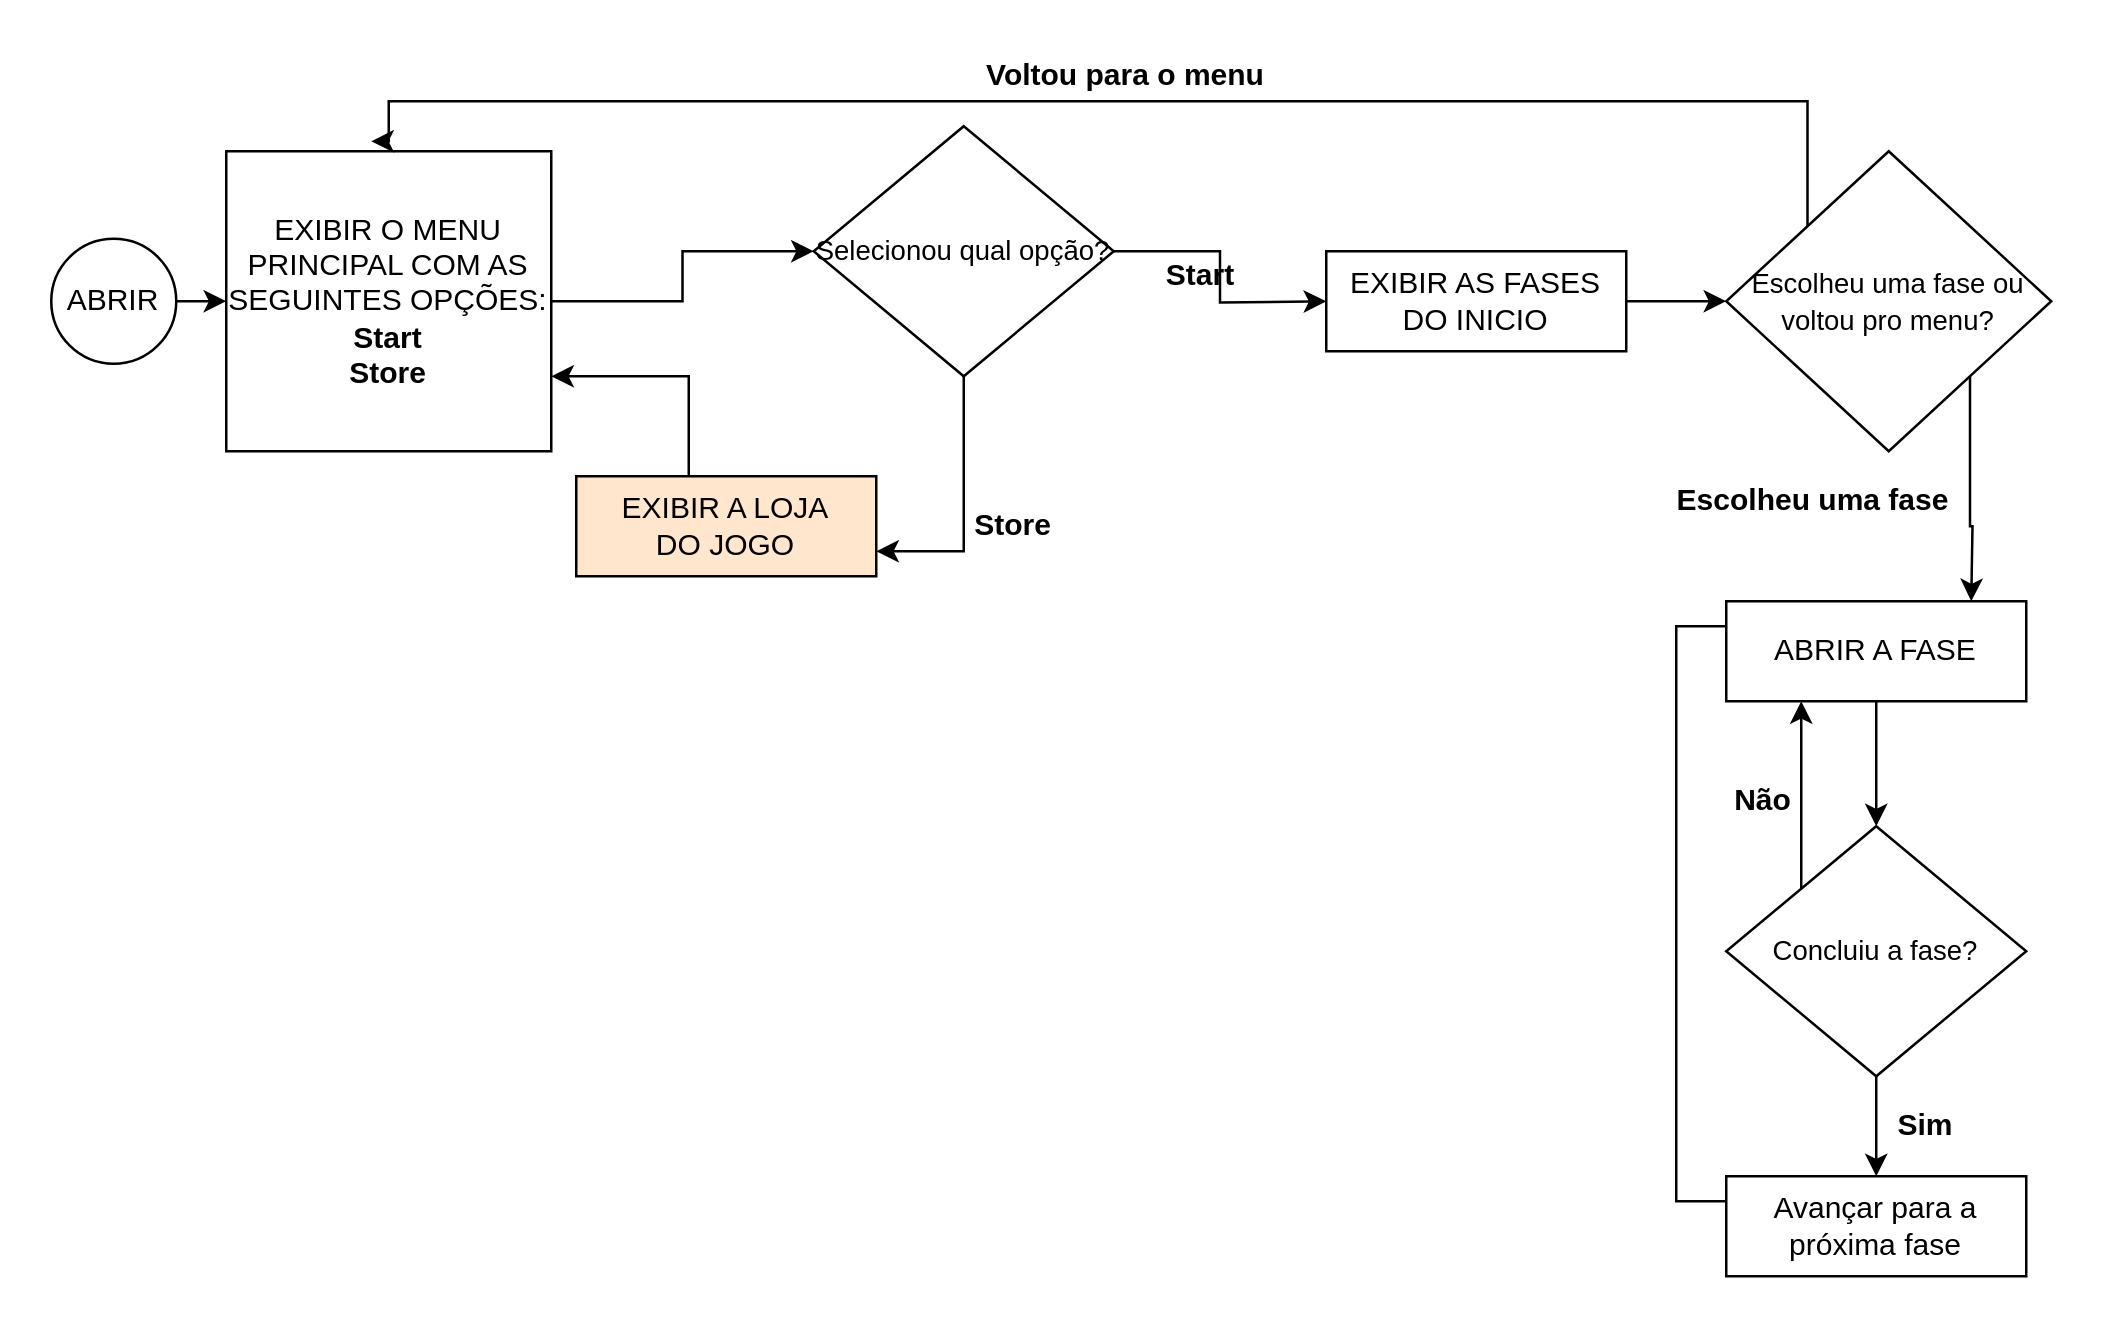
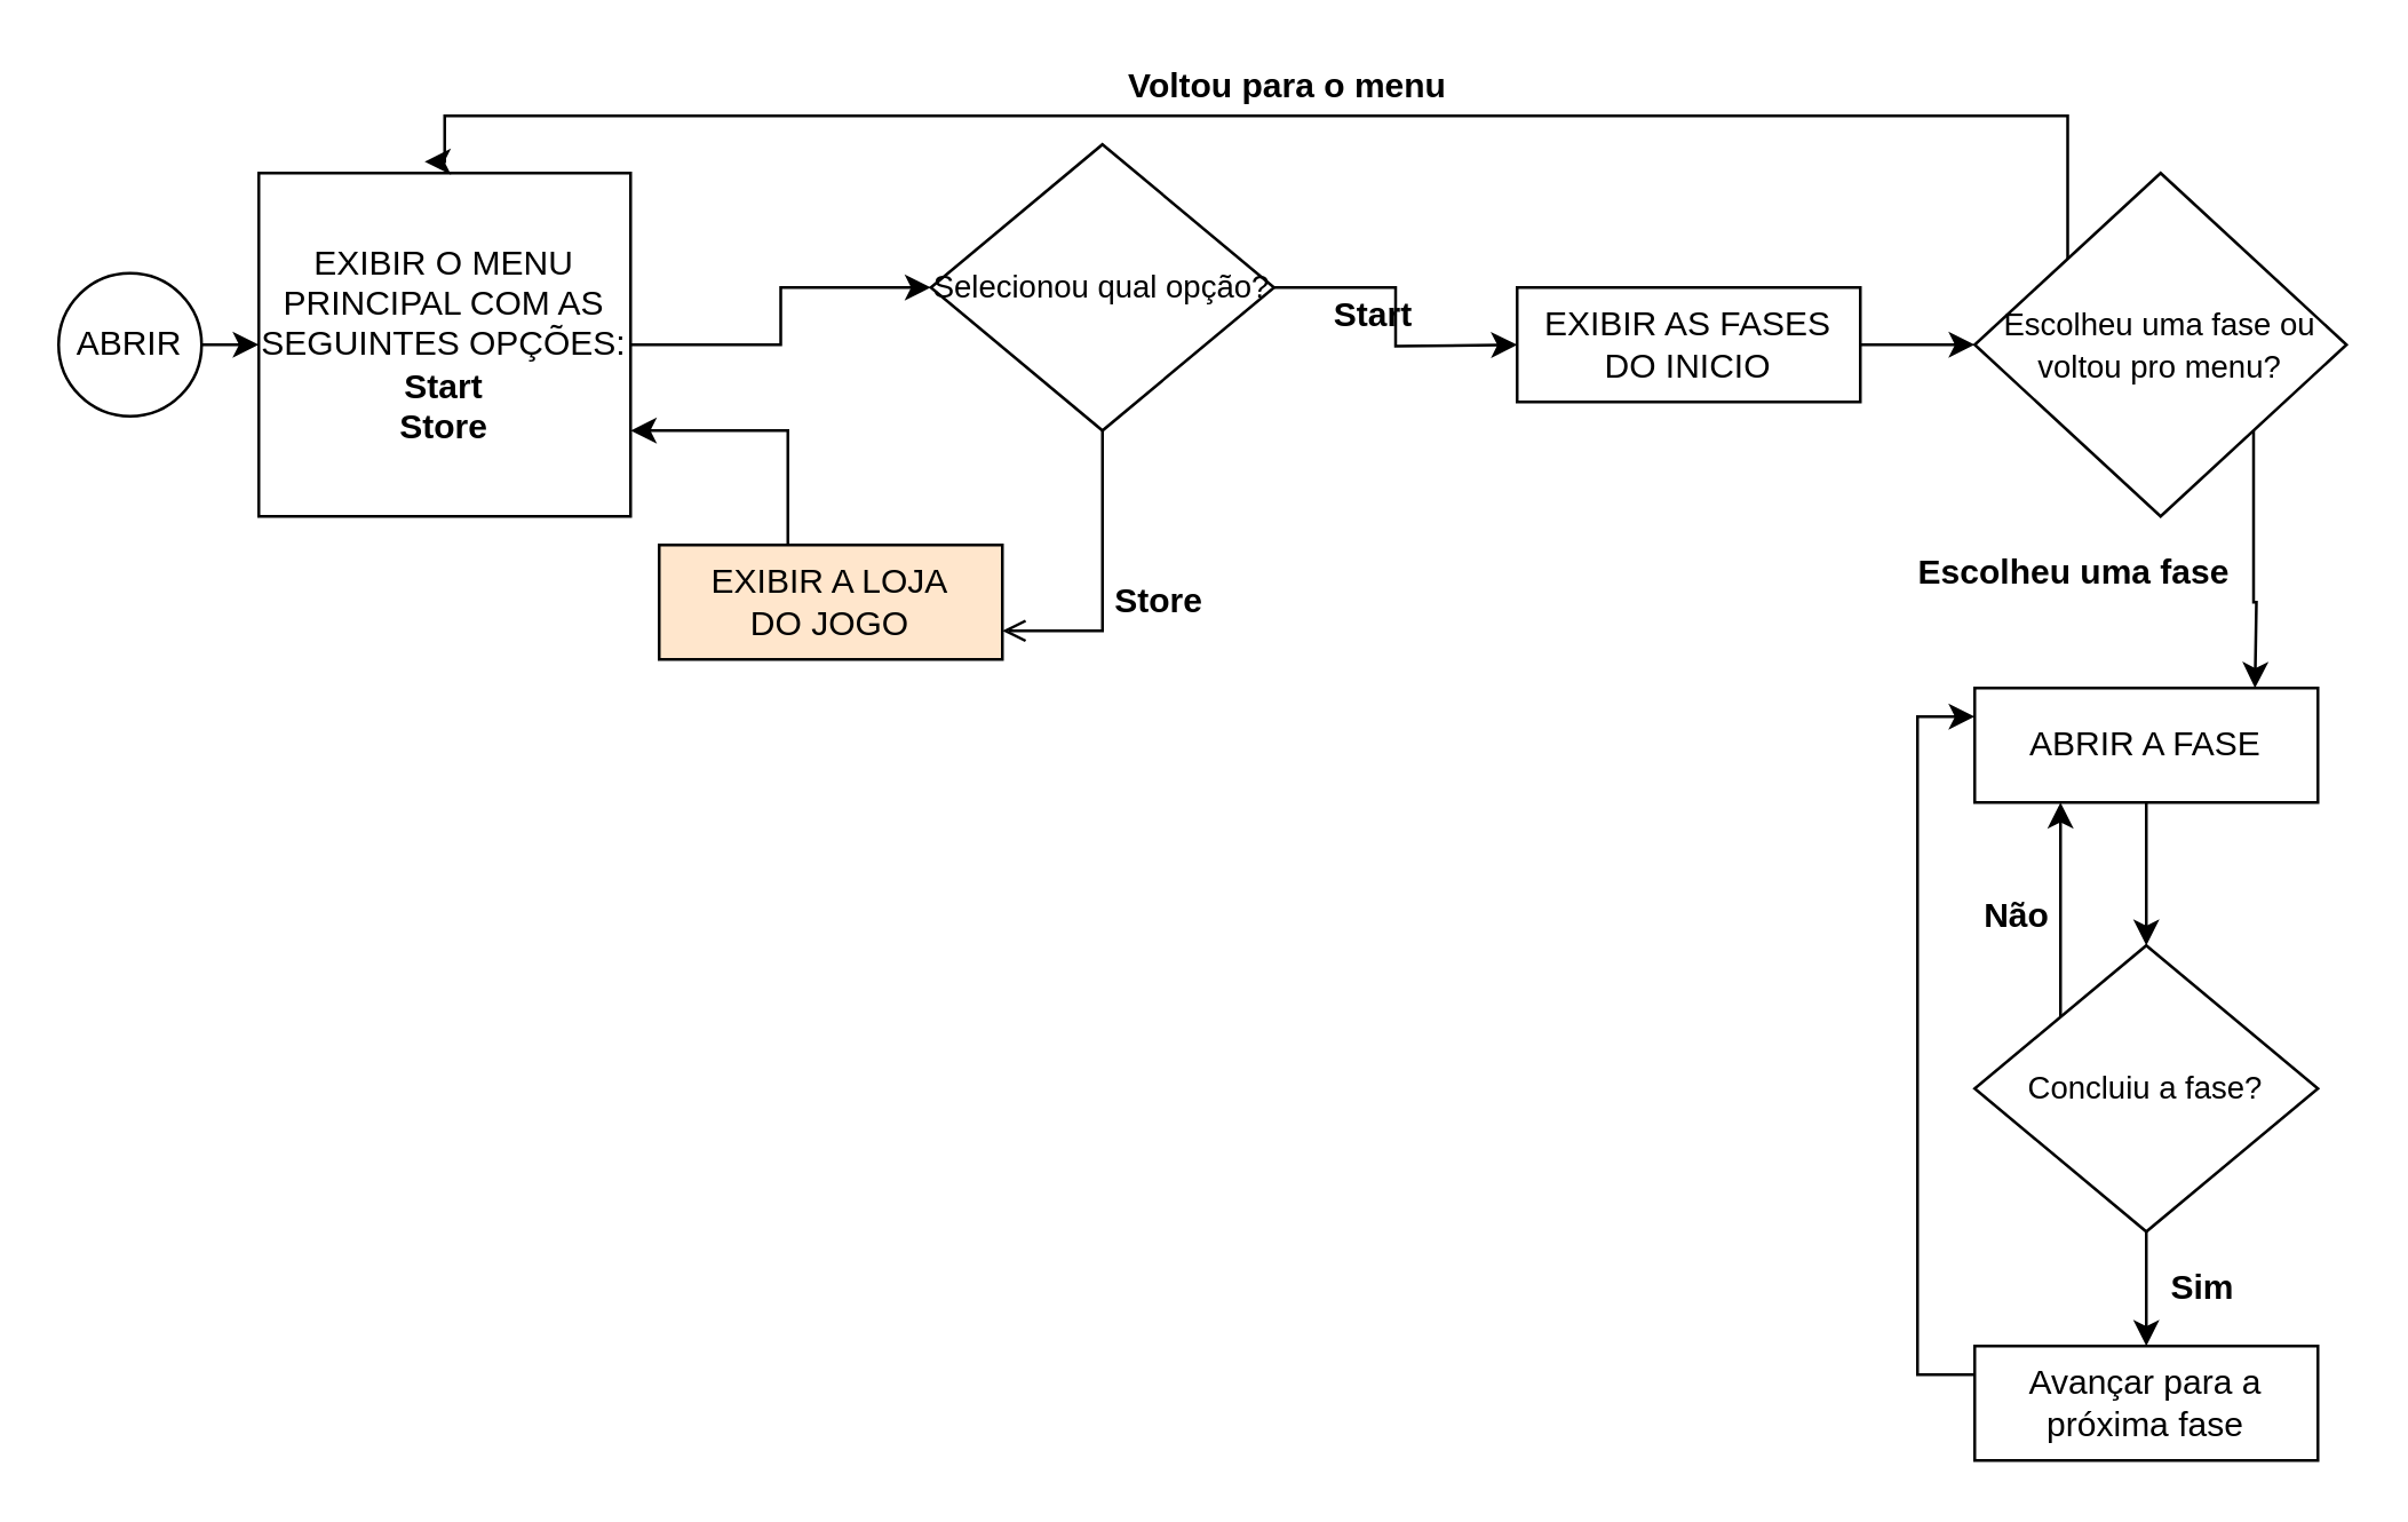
  <mxCell id="0" />
  <mxCell id="1" parent="0" />
  <mxCell id="2" value="" style="edgeStyle=orthogonalEdgeStyle;rounded=0;orthogonalLoop=1;jettySize=auto;html=1;exitX=1;exitY=0.5;exitDx=0;exitDy=0;entryX=0;entryY=0.5;entryDx=0;entryDy=0;" edge="1" parent="1" source="3" target="5"><mxGeometry relative="1" as="geometry"><mxPoint x="120" y="100" as="sourcePoint" /><mxPoint x="200" y="100" as="targetPoint" /></mxGeometry></mxCell>
  <mxCell id="3" value="ABRIR" style="ellipse;whiteSpace=wrap;html=1;aspect=fixed;" vertex="1" parent="1"><mxGeometry x="20" y="95" width="50" height="50" as="geometry" /></mxCell>
  <mxCell id="4" style="edgeStyle=orthogonalEdgeStyle;rounded=0;orthogonalLoop=1;jettySize=auto;html=1;entryX=0;entryY=0.5;entryDx=0;entryDy=0;" edge="1" parent="1" source="5" target="8"><mxGeometry relative="1" as="geometry" /></mxCell>
  <mxCell id="5" value="EXIBIR O MENU PRINCIPAL COM AS SEGUINTES OPÇÕES:&lt;br&gt;&lt;b&gt;Start&lt;br&gt;Store&lt;/b&gt;&lt;br&gt;" style="rounded=0;whiteSpace=wrap;html=1;" vertex="1" parent="1"><mxGeometry x="90" y="60" width="130" height="120" as="geometry" /></mxCell>
  <mxCell id="6" style="edgeStyle=orthogonalEdgeStyle;rounded=0;orthogonalLoop=1;jettySize=auto;html=1;" edge="1" parent="1" source="8"><mxGeometry relative="1" as="geometry"><mxPoint x="530" y="120" as="targetPoint" /></mxGeometry></mxCell>
- <mxCell id="7" style="edgeStyle=orthogonalEdgeStyle;rounded=0;orthogonalLoop=1;jettySize=auto;html=1;exitX=0.5;exitY=1;exitDx=0;exitDy=0;entryX=1;entryY=0.75;entryDx=0;entryDy=0;" edge="1" parent="1" source="8" target="27"><mxGeometry relative="1" as="geometry"><Array as="points"><mxPoint x="385" y="220" /></Array></mxGeometry></mxCell>
+ <mxCell id="7" style="edgeStyle=orthogonalEdgeStyle;rounded=0;orthogonalLoop=1;jettySize=auto;html=1;exitX=0.5;exitY=1;exitDx=0;exitDy=0;entryX=1;entryY=0.75;entryDx=0;entryDy=0;endArrow=open;" edge="1" parent="1" source="8" target="27"><mxGeometry relative="1" as="geometry"><Array as="points"><mxPoint x="385" y="220" /></Array></mxGeometry></mxCell>
  <mxCell id="8" value="&lt;font style=&quot;font-size: 11px&quot;&gt;Selecionou qual opção?&lt;/font&gt;" style="rhombus;whiteSpace=wrap;html=1;" vertex="1" parent="1"><mxGeometry x="325" y="50" width="120" height="100" as="geometry" /></mxCell>
  <mxCell id="9" value="&lt;b&gt;Start&lt;/b&gt;&lt;br&gt;" style="text;html=1;strokeColor=none;fillColor=none;align=center;verticalAlign=middle;whiteSpace=wrap;rounded=0;" vertex="1" parent="1"><mxGeometry x="460" y="100" width="40" height="20" as="geometry" /></mxCell>
  <mxCell id="10" value="" style="edgeStyle=orthogonalEdgeStyle;rounded=0;orthogonalLoop=1;jettySize=auto;html=1;" edge="1" parent="1" source="11" target="14"><mxGeometry relative="1" as="geometry" /></mxCell>
  <mxCell id="11" value="EXIBIR AS FASES DO INICIO&lt;br&gt;" style="rounded=0;whiteSpace=wrap;html=1;" vertex="1" parent="1"><mxGeometry x="530" y="100" width="120" height="40" as="geometry" /></mxCell>
  <mxCell id="12" style="edgeStyle=orthogonalEdgeStyle;rounded=0;orthogonalLoop=1;jettySize=auto;html=1;exitX=0;exitY=0;exitDx=0;exitDy=0;entryX=0.446;entryY=-0.033;entryDx=0;entryDy=0;entryPerimeter=0;" edge="1" parent="1" source="14" target="5"><mxGeometry relative="1" as="geometry"><Array as="points"><mxPoint x="723" y="40" /><mxPoint x="155" y="40" /><mxPoint x="155" y="56" /></Array></mxGeometry></mxCell>
  <mxCell id="13" style="edgeStyle=orthogonalEdgeStyle;rounded=0;orthogonalLoop=1;jettySize=auto;html=1;exitX=1;exitY=1;exitDx=0;exitDy=0;" edge="1" parent="1" source="14"><mxGeometry relative="1" as="geometry"><mxPoint x="788" y="240" as="targetPoint" /></mxGeometry></mxCell>
  <mxCell id="14" value="&lt;span style=&quot;font-size: 11px&quot;&gt;Escolheu uma fase ou voltou pro menu?&lt;/span&gt;" style="rhombus;whiteSpace=wrap;html=1;" vertex="1" parent="1"><mxGeometry x="690" y="60" width="130" height="120" as="geometry" /></mxCell>
  <mxCell id="15" value="&lt;b&gt;Voltou para o menu&lt;/b&gt;&lt;br&gt;" style="text;html=1;strokeColor=none;fillColor=none;align=center;verticalAlign=middle;whiteSpace=wrap;rounded=0;" vertex="1" parent="1"><mxGeometry x="385" y="20" width="130" height="20" as="geometry" /></mxCell>
  <mxCell id="16" value="&lt;b&gt;Escolheu uma fase&lt;/b&gt;&lt;br&gt;" style="text;html=1;strokeColor=none;fillColor=none;align=center;verticalAlign=middle;whiteSpace=wrap;rounded=0;" vertex="1" parent="1"><mxGeometry x="660" y="190" width="130" height="20" as="geometry" /></mxCell>
  <mxCell id="17" style="edgeStyle=orthogonalEdgeStyle;rounded=0;orthogonalLoop=1;jettySize=auto;html=1;exitX=0.5;exitY=1;exitDx=0;exitDy=0;" edge="1" parent="1" source="18" target="21"><mxGeometry relative="1" as="geometry" /></mxCell>
  <mxCell id="18" value="ABRIR A FASE&lt;br&gt;" style="rounded=0;whiteSpace=wrap;html=1;" vertex="1" parent="1"><mxGeometry x="690" y="240" width="120" height="40" as="geometry" /></mxCell>
  <mxCell id="19" style="edgeStyle=orthogonalEdgeStyle;rounded=0;orthogonalLoop=1;jettySize=auto;html=1;exitX=0.5;exitY=1;exitDx=0;exitDy=0;" edge="1" parent="1" source="21" target="23"><mxGeometry relative="1" as="geometry" /></mxCell>
  <mxCell id="20" style="edgeStyle=orthogonalEdgeStyle;rounded=0;orthogonalLoop=1;jettySize=auto;html=1;exitX=0;exitY=0;exitDx=0;exitDy=0;entryX=0.25;entryY=1;entryDx=0;entryDy=0;" edge="1" parent="1" source="21" target="18"><mxGeometry relative="1" as="geometry" /></mxCell>
  <mxCell id="21" value="&lt;span style=&quot;font-size: 11px&quot;&gt;Concluiu a fase?&lt;/span&gt;" style="rhombus;whiteSpace=wrap;html=1;" vertex="1" parent="1"><mxGeometry x="690" y="330" width="120" height="100" as="geometry" /></mxCell>
- <mxCell id="22" style="edgeStyle=orthogonalEdgeStyle;rounded=0;orthogonalLoop=1;jettySize=auto;html=1;exitX=0;exitY=0.25;exitDx=0;exitDy=0;entryX=0;entryY=0.25;entryDx=0;entryDy=0;endArrow=none;" edge="1" parent="1" source="23" target="18"><mxGeometry relative="1" as="geometry" /></mxCell>
+ <mxCell id="22" style="edgeStyle=orthogonalEdgeStyle;rounded=0;orthogonalLoop=1;jettySize=auto;html=1;exitX=0;exitY=0.25;exitDx=0;exitDy=0;entryX=0;entryY=0.25;entryDx=0;entryDy=0;" edge="1" parent="1" source="23" target="18"><mxGeometry relative="1" as="geometry" /></mxCell>
  <mxCell id="23" value="Avançar para a próxima fase&lt;br&gt;" style="rounded=0;whiteSpace=wrap;html=1;" vertex="1" parent="1"><mxGeometry x="690" y="470" width="120" height="40" as="geometry" /></mxCell>
  <mxCell id="24" value="&lt;b&gt;Não&lt;/b&gt;&lt;br&gt;" style="text;html=1;strokeColor=none;fillColor=none;align=center;verticalAlign=middle;whiteSpace=wrap;rounded=0;" vertex="1" parent="1"><mxGeometry x="690" y="310" width="30" height="20" as="geometry" /></mxCell>
  <mxCell id="25" value="&lt;b&gt;Sim&lt;/b&gt;&lt;br&gt;" style="text;html=1;strokeColor=none;fillColor=none;align=center;verticalAlign=middle;whiteSpace=wrap;rounded=0;" vertex="1" parent="1"><mxGeometry x="755" y="440" width="30" height="20" as="geometry" /></mxCell>
  <mxCell id="26" style="edgeStyle=orthogonalEdgeStyle;rounded=0;orthogonalLoop=1;jettySize=auto;html=1;exitX=0.5;exitY=0;exitDx=0;exitDy=0;entryX=1;entryY=0.75;entryDx=0;entryDy=0;" edge="1" parent="1" source="27" target="5"><mxGeometry relative="1" as="geometry"><Array as="points"><mxPoint x="275" y="150" /></Array></mxGeometry></mxCell>
  <mxCell id="27" value="EXIBIR A LOJA&lt;br&gt;DO JOGO&lt;br&gt;" style="rounded=0;whiteSpace=wrap;html=1;fillColor=#ffe6cc;" vertex="1" parent="1"><mxGeometry x="230" y="190" width="120" height="40" as="geometry" /></mxCell>
  <mxCell id="28" value="&lt;b&gt;Store&lt;br&gt;&lt;/b&gt;" style="text;html=1;strokeColor=none;fillColor=none;align=center;verticalAlign=middle;whiteSpace=wrap;rounded=0;" vertex="1" parent="1"><mxGeometry x="385" y="200" width="40" height="20" as="geometry" /></mxCell>
